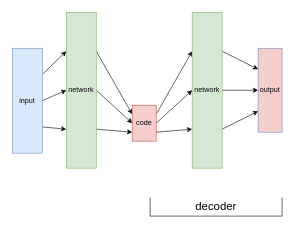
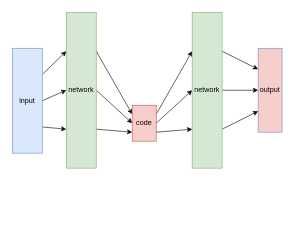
  <mxCell id="0" />
  <mxCell id="1" parent="0" />
  <mxCell id="2" style="edgeStyle=none;rounded=0;orthogonalLoop=1;jettySize=auto;html=1;exitX=1;exitY=0.25;exitDx=0;exitDy=0;entryX=0;entryY=0.25;entryDx=0;entryDy=0;" edge="1" parent="1" source="5" target="9"><mxGeometry relative="1" as="geometry" /></mxCell>
  <mxCell id="3" style="edgeStyle=none;rounded=0;orthogonalLoop=1;jettySize=auto;html=1;exitX=1;exitY=0.75;exitDx=0;exitDy=0;entryX=0;entryY=0.75;entryDx=0;entryDy=0;" edge="1" parent="1" source="5" target="9"><mxGeometry relative="1" as="geometry" /></mxCell>
  <mxCell id="4" style="edgeStyle=none;rounded=0;orthogonalLoop=1;jettySize=auto;html=1;exitX=1;exitY=0.5;exitDx=0;exitDy=0;entryX=0;entryY=0.5;entryDx=0;entryDy=0;" edge="1" parent="1" source="5" target="9"><mxGeometry relative="1" as="geometry" /></mxCell>
  <mxCell id="5" value="input" style="rounded=0;whiteSpace=wrap;html=1;fillColor=#dae8fc;strokeColor=#6c8ebf;" vertex="1" parent="1"><mxGeometry x="20" y="80" width="50" height="175" as="geometry" /></mxCell>
  <mxCell id="6" style="edgeStyle=none;rounded=0;orthogonalLoop=1;jettySize=auto;html=1;exitX=1;exitY=0.25;exitDx=0;exitDy=0;entryX=0;entryY=0.25;entryDx=0;entryDy=0;" edge="1" parent="1" source="9" target="13"><mxGeometry relative="1" as="geometry" /></mxCell>
  <mxCell id="7" style="edgeStyle=none;rounded=0;orthogonalLoop=1;jettySize=auto;html=1;exitX=1;exitY=0.5;exitDx=0;exitDy=0;entryX=0;entryY=0.5;entryDx=0;entryDy=0;" edge="1" parent="1" source="9" target="13"><mxGeometry relative="1" as="geometry" /></mxCell>
  <mxCell id="8" style="edgeStyle=none;rounded=0;orthogonalLoop=1;jettySize=auto;html=1;exitX=1;exitY=0.75;exitDx=0;exitDy=0;entryX=0;entryY=0.75;entryDx=0;entryDy=0;" edge="1" parent="1" source="9" target="13"><mxGeometry relative="1" as="geometry" /></mxCell>
  <mxCell id="9" value="network" style="rounded=0;whiteSpace=wrap;html=1;fillColor=#d5e8d4;strokeColor=#82b366;" vertex="1" parent="1"><mxGeometry x="110" y="20" width="50" height="260" as="geometry" /></mxCell>
  <mxCell id="10" style="edgeStyle=none;rounded=0;orthogonalLoop=1;jettySize=auto;html=1;exitX=1;exitY=0.25;exitDx=0;exitDy=0;entryX=0;entryY=0.25;entryDx=0;entryDy=0;" edge="1" parent="1" source="13" target="18"><mxGeometry relative="1" as="geometry" /></mxCell>
  <mxCell id="11" style="edgeStyle=none;rounded=0;orthogonalLoop=1;jettySize=auto;html=1;exitX=1;exitY=0.75;exitDx=0;exitDy=0;entryX=0;entryY=0.75;entryDx=0;entryDy=0;" edge="1" parent="1" source="13" target="18"><mxGeometry relative="1" as="geometry" /></mxCell>
  <mxCell id="12" style="edgeStyle=none;rounded=0;orthogonalLoop=1;jettySize=auto;html=1;exitX=1;exitY=0.5;exitDx=0;exitDy=0;entryX=0;entryY=0.5;entryDx=0;entryDy=0;" edge="1" parent="1" source="13" target="18"><mxGeometry relative="1" as="geometry" /></mxCell>
  <mxCell id="13" value="code" style="rounded=0;whiteSpace=wrap;html=1;fillColor=#f8cecc;strokeColor=#b85450;" vertex="1" parent="1"><mxGeometry x="220" y="175" width="40" height="60" as="geometry" /></mxCell>
  <mxCell id="14" value="output" style="rounded=0;whiteSpace=wrap;html=1;fillColor=#f8cecc;strokeColor=#6c8ebf;" vertex="1" parent="1"><mxGeometry x="430" y="80" width="40" height="140" as="geometry" /></mxCell>
  <mxCell id="15" style="edgeStyle=none;rounded=0;orthogonalLoop=1;jettySize=auto;html=1;exitX=1;exitY=0.25;exitDx=0;exitDy=0;entryX=0;entryY=0.25;entryDx=0;entryDy=0;" edge="1" parent="1" source="18" target="14"><mxGeometry relative="1" as="geometry" /></mxCell>
  <mxCell id="16" style="edgeStyle=none;rounded=0;orthogonalLoop=1;jettySize=auto;html=1;exitX=1;exitY=0.5;exitDx=0;exitDy=0;entryX=0;entryY=0.5;entryDx=0;entryDy=0;" edge="1" parent="1" source="18" target="14"><mxGeometry relative="1" as="geometry" /></mxCell>
  <mxCell id="17" style="edgeStyle=none;rounded=0;orthogonalLoop=1;jettySize=auto;html=1;exitX=1;exitY=0.75;exitDx=0;exitDy=0;entryX=0;entryY=0.75;entryDx=0;entryDy=0;" edge="1" parent="1" source="18" target="14"><mxGeometry relative="1" as="geometry" /></mxCell>
  <mxCell id="18" value="network" style="rounded=0;whiteSpace=wrap;html=1;fillColor=#d5e8d4;strokeColor=#82b366;" vertex="1" parent="1"><mxGeometry x="320" y="20" width="50" height="260" as="geometry" /></mxCell>
- <mxCell id="19" value="&lt;font style=&quot;font-size: 19px&quot;&gt;decoder&lt;/font&gt;" style="shape=partialRectangle;whiteSpace=wrap;html=1;bottom=1;right=1;left=1;top=0;fillColor=none;routingCenterX=-0.5;" vertex="1" parent="1"><mxGeometry x="250" y="330" width="220" height="30" as="geometry" /></mxCell>
